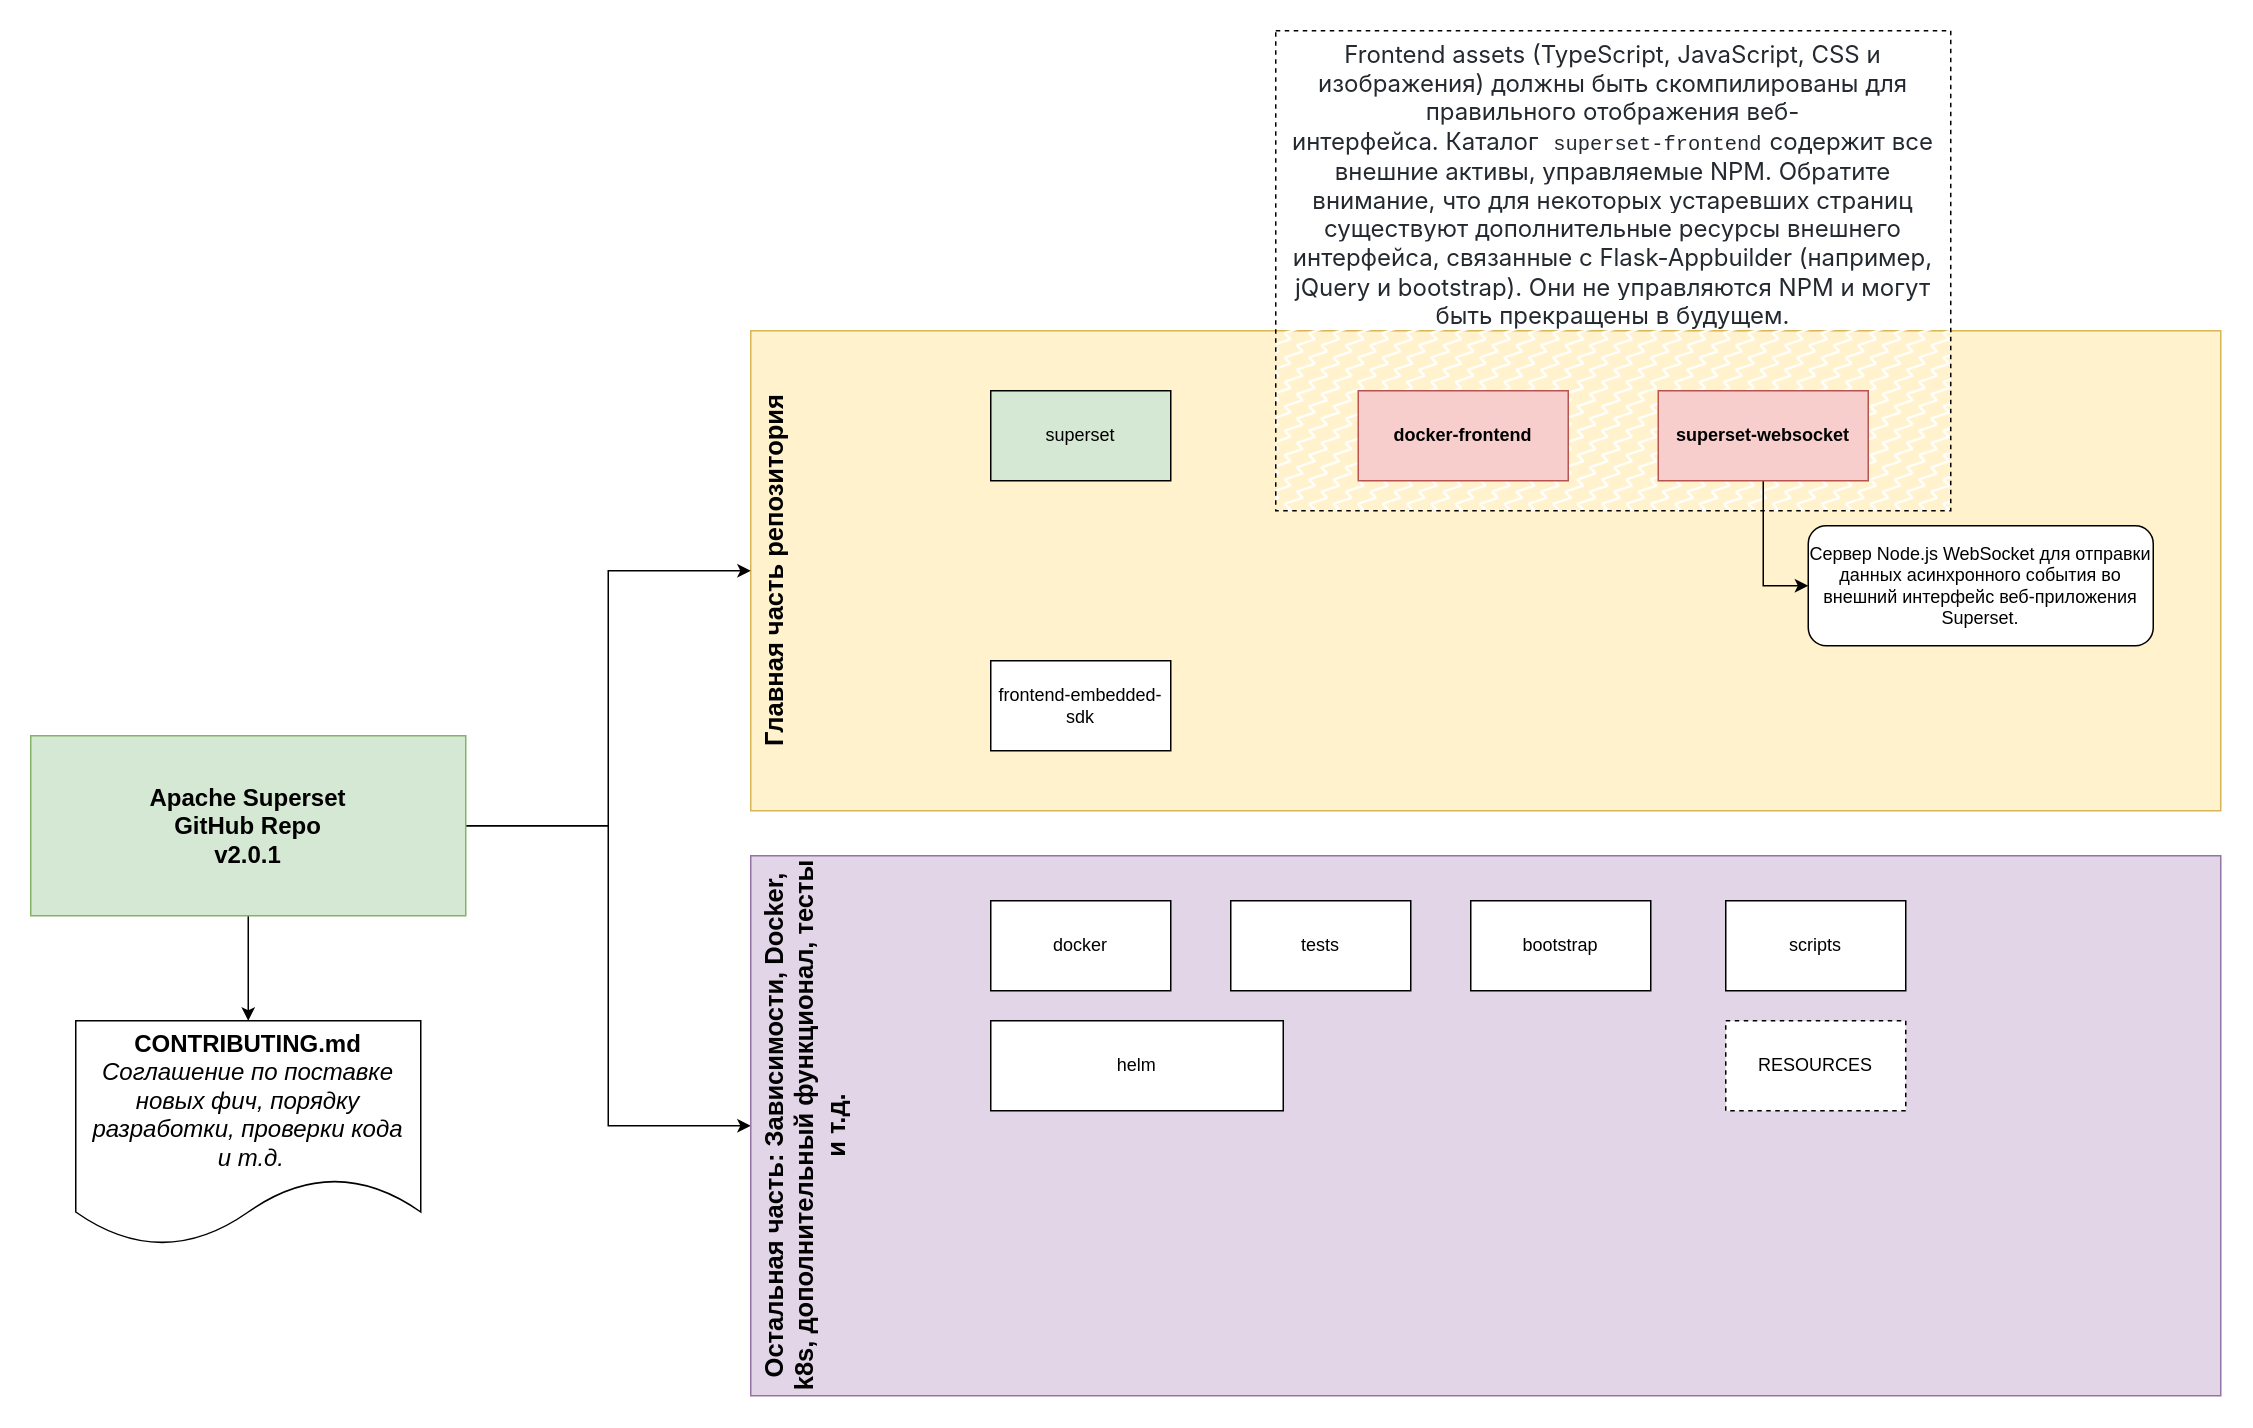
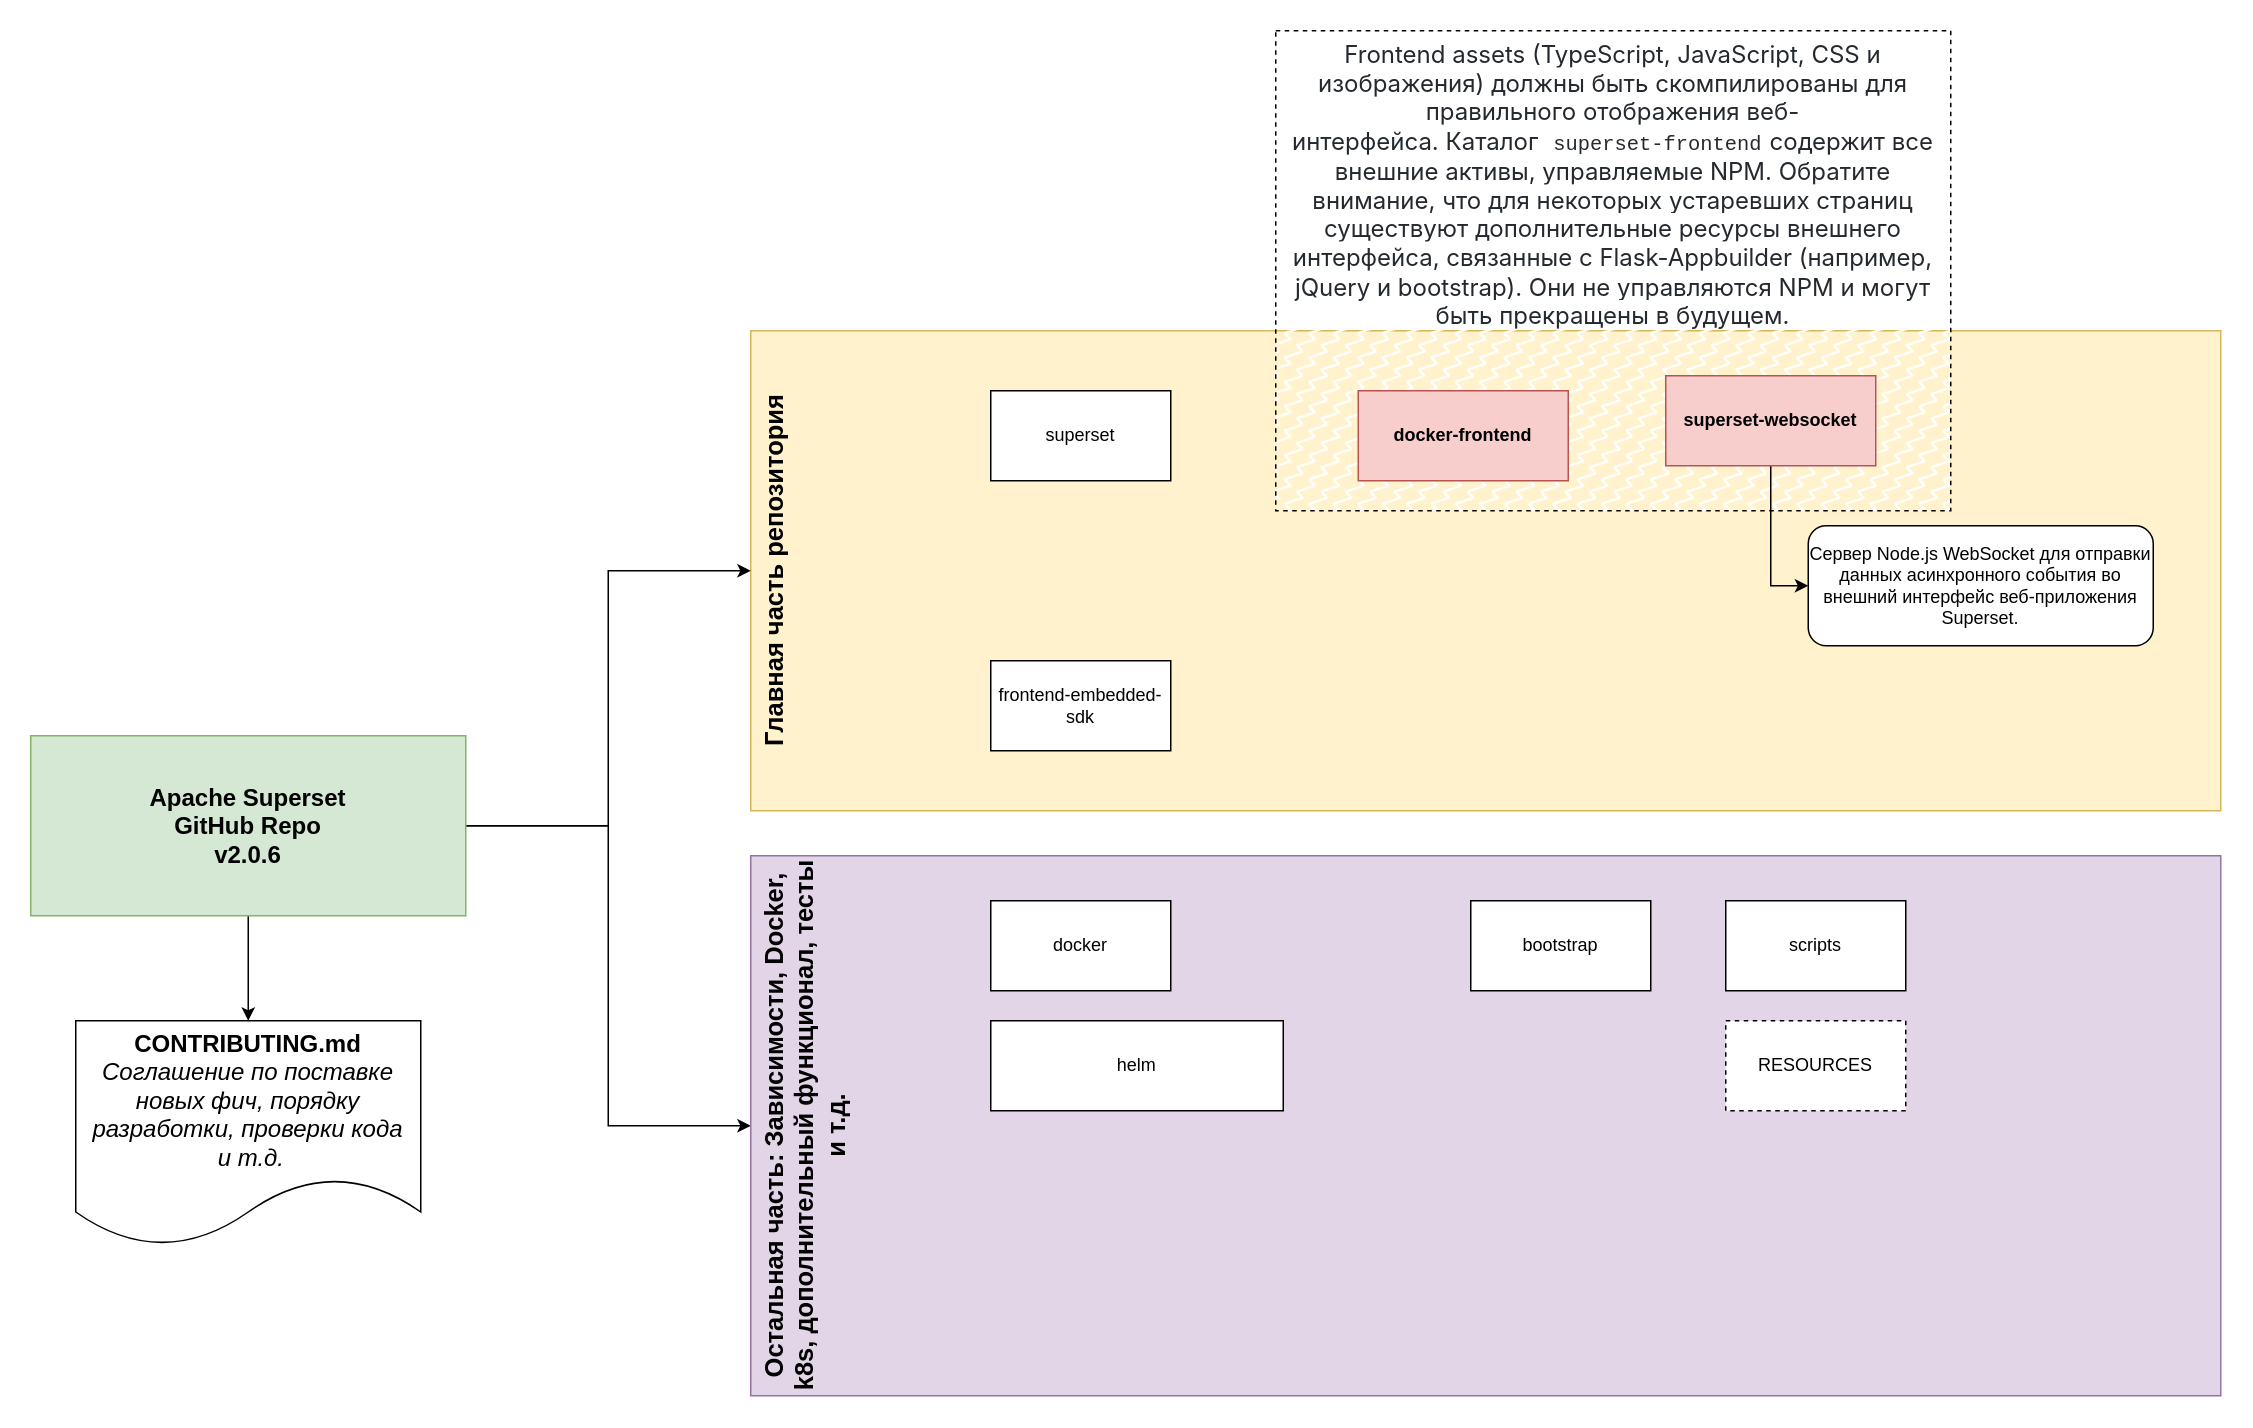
  <mxCell id="0" />
  <mxCell id="1" parent="0" />
  <mxCell id="2" value="Главная часть репозитория" style="rounded=0;whiteSpace=wrap;html=1;fillColor=#fff2cc;strokeColor=#d6b656;horizontal=0;verticalAlign=top;fontStyle=1;fontSize=17;" vertex="1" parent="1"><mxGeometry x="500" y="220" width="980" height="320" as="geometry" /></mxCell>
  <mxCell id="3" value="&lt;font style=&quot;box-sizing: border-box; color: rgb(36, 41, 47); font-family: -apple-system, BlinkMacSystemFont, &amp;quot;Segoe UI&amp;quot;, &amp;quot;Noto Sans&amp;quot;, Helvetica, Arial, sans-serif, &amp;quot;Apple Color Emoji&amp;quot;, &amp;quot;Segoe UI Emoji&amp;quot;; text-align: start; background-color: rgb(255, 255, 255); vertical-align: inherit;&quot;&gt;&lt;font style=&quot;box-sizing: border-box; vertical-align: inherit;&quot;&gt;Frontend assets&amp;nbsp;(TypeScript, JavaScript, CSS и изображения) должны быть скомпилированы для правильного отображения веб-интерфейса.&amp;nbsp;&lt;/font&gt;&lt;font style=&quot;box-sizing: border-box; vertical-align: inherit;&quot;&gt;Каталог&amp;nbsp;&lt;/font&gt;&lt;/font&gt;&lt;code style=&quot;box-sizing: border-box; font-family: ui-monospace, SFMono-Regular, &amp;quot;SF Mono&amp;quot;, Menlo, Consolas, &amp;quot;Liberation Mono&amp;quot;, monospace; font-size: 13.6px; padding: 0.2em 0.4em; margin: 0px; background-color: var(--color-neutral-muted); border-radius: 6px; color: rgb(36, 41, 47); text-align: start;&quot;&gt;superset-frontend&lt;/code&gt;&lt;font style=&quot;box-sizing: border-box; color: rgb(36, 41, 47); font-family: -apple-system, BlinkMacSystemFont, &amp;quot;Segoe UI&amp;quot;, &amp;quot;Noto Sans&amp;quot;, Helvetica, Arial, sans-serif, &amp;quot;Apple Color Emoji&amp;quot;, &amp;quot;Segoe UI Emoji&amp;quot;; text-align: start; background-color: rgb(255, 255, 255); vertical-align: inherit;&quot;&gt;&lt;font style=&quot;box-sizing: border-box; vertical-align: inherit;&quot;&gt;содержит все внешние активы, управляемые NPM.&amp;nbsp;&lt;/font&gt;&lt;font style=&quot;box-sizing: border-box; vertical-align: inherit;&quot;&gt;Обратите внимание, что для некоторых устаревших страниц существуют дополнительные ресурсы внешнего интерфейса, связанные с Flask-Appbuilder (например, jQuery и bootstrap).&amp;nbsp;&lt;/font&gt;&lt;font style=&quot;box-sizing: border-box; vertical-align: inherit;&quot;&gt;Они не управляются NPM&amp;nbsp;и могут быть прекращены в будущем.&lt;/font&gt;&lt;/font&gt;" style="rounded=0;whiteSpace=wrap;html=1;fontSize=16;verticalAlign=top;fillStyle=zigzag-line;dashed=1;" vertex="1" parent="1"><mxGeometry x="850" y="20" width="450" height="320" as="geometry" /></mxCell>
  <mxCell id="4" style="edgeStyle=orthogonalEdgeStyle;rounded=0;orthogonalLoop=1;jettySize=auto;html=1;entryX=0;entryY=0.5;entryDx=0;entryDy=0;fontSize=16;" edge="1" parent="1" source="7" target="2"><mxGeometry relative="1" as="geometry" /></mxCell>
  <mxCell id="5" style="edgeStyle=orthogonalEdgeStyle;rounded=0;orthogonalLoop=1;jettySize=auto;html=1;fontSize=16;" edge="1" parent="1" source="7" target="13"><mxGeometry relative="1" as="geometry" /></mxCell>
  <mxCell id="6" style="edgeStyle=orthogonalEdgeStyle;rounded=0;orthogonalLoop=1;jettySize=auto;html=1;entryX=0.5;entryY=0;entryDx=0;entryDy=0;fontSize=16;" edge="1" parent="1" source="7" target="21"><mxGeometry relative="1" as="geometry" /></mxCell>
- <mxCell id="7" value="Apache Superset&lt;br&gt;GitHub Repo&lt;br&gt;v2.0.1" style="rounded=0;whiteSpace=wrap;html=1;fillColor=#d5e8d4;strokeColor=#82b366;fontStyle=1;fontSize=16;" parent="1" vertex="1"><mxGeometry x="20" y="490" width="290" height="120" as="geometry" /></mxCell>
- <mxCell id="8" value="superset" style="rounded=0;whiteSpace=wrap;html=1;fillColor=#d5e8d4;" parent="1" vertex="1"><mxGeometry x="660" y="260" width="120" height="60" as="geometry" /></mxCell>
+ <mxCell id="7" value="Apache Superset&lt;br&gt;GitHub Repo&lt;br&gt;v2.0.6" style="rounded=0;whiteSpace=wrap;html=1;fillColor=#d5e8d4;strokeColor=#82b366;fontStyle=1;fontSize=16;" parent="1" vertex="1"><mxGeometry x="20" y="490" width="290" height="120" as="geometry" /></mxCell>
+ <mxCell id="8" value="superset" style="rounded=0;whiteSpace=wrap;html=1;" parent="1" vertex="1"><mxGeometry x="660" y="260" width="120" height="60" as="geometry" /></mxCell>
  <mxCell id="9" value="docker-frontend" style="rounded=0;whiteSpace=wrap;html=1;fillColor=#f8cecc;strokeColor=#b85450;fontStyle=1" parent="1" vertex="1"><mxGeometry x="905" y="260" width="140" height="60" as="geometry" /></mxCell>
  <mxCell id="10" style="edgeStyle=orthogonalEdgeStyle;rounded=0;orthogonalLoop=1;jettySize=auto;html=1;entryX=0;entryY=0.5;entryDx=0;entryDy=0;fontSize=16;" edge="1" parent="1" source="11" target="12"><mxGeometry relative="1" as="geometry" /></mxCell>
- <mxCell id="11" value="superset-websocket" style="rounded=0;whiteSpace=wrap;html=1;fillColor=#f8cecc;strokeColor=#b85450;fontStyle=1" parent="1" vertex="1"><mxGeometry x="1105" y="260" width="140" height="60" as="geometry" /></mxCell>
+ <mxCell id="11" value="superset-websocket" style="rounded=0;whiteSpace=wrap;html=1;fillColor=#f8cecc;strokeColor=#b85450;fontStyle=1" parent="1" vertex="1"><mxGeometry x="1110" y="250" width="140" height="60" as="geometry" /></mxCell>
  <mxCell id="12" value="&lt;div&gt;Сервер Node.js WebSocket для отправки данных асинхронного события во внешний интерфейс веб-приложения Superset.&lt;/div&gt;" style="rounded=1;whiteSpace=wrap;html=1;" parent="1" vertex="1"><mxGeometry x="1205" y="350" width="230" height="80" as="geometry" /></mxCell>
  <mxCell id="13" value="Остальная часть: Зависимости, Docker, k8s, дополнительный функционал, тесты и т.д." style="rounded=0;whiteSpace=wrap;html=1;fillColor=#e1d5e7;strokeColor=#9673a6;horizontal=0;verticalAlign=top;fontStyle=1;fontSize=17;" vertex="1" parent="1"><mxGeometry x="500" y="570" width="980" height="360" as="geometry" /></mxCell>
  <mxCell id="14" value="frontend-embedded-sdk" style="rounded=0;whiteSpace=wrap;html=1;" vertex="1" parent="1"><mxGeometry x="660" y="440" width="120" height="60" as="geometry" /></mxCell>
  <mxCell id="15" value="docker" style="rounded=0;whiteSpace=wrap;html=1;" vertex="1" parent="1"><mxGeometry x="660" y="600" width="120" height="60" as="geometry" /></mxCell>
  <mxCell id="16" value="helm" style="rounded=0;whiteSpace=wrap;html=1;" vertex="1" parent="1"><mxGeometry x="660" y="680" width="195" height="60" as="geometry" /></mxCell>
  <mxCell id="17" value="bootstrap" style="rounded=0;whiteSpace=wrap;html=1;" vertex="1" parent="1"><mxGeometry x="980" y="600" width="120" height="60" as="geometry" /></mxCell>
  <mxCell id="18" value="RESOURCES" style="rounded=0;whiteSpace=wrap;html=1;dashed=1;" vertex="1" parent="1"><mxGeometry x="1150" y="680" width="120" height="60" as="geometry" /></mxCell>
  <mxCell id="19" value="scripts" style="rounded=0;whiteSpace=wrap;html=1;" vertex="1" parent="1"><mxGeometry x="1150" y="600" width="120" height="60" as="geometry" /></mxCell>
- <mxCell id="20" value="tests" style="rounded=0;whiteSpace=wrap;html=1;" vertex="1" parent="1"><mxGeometry x="820" y="600" width="120" height="60" as="geometry" /></mxCell>
  <mxCell id="21" value="CONTRIBUTING.md&lt;br&gt;&lt;span style=&quot;font-weight: normal;&quot;&gt;&lt;i&gt;Соглашение по поставке новых фич, порядку разработки, проверки кода&lt;br&gt;&amp;nbsp;и т.д.&lt;/i&gt;&lt;/span&gt;" style="shape=document;whiteSpace=wrap;html=1;boundedLbl=1;fontSize=16;fontStyle=1" vertex="1" parent="1"><mxGeometry x="50" y="680" width="230" height="150" as="geometry" /></mxCell>
